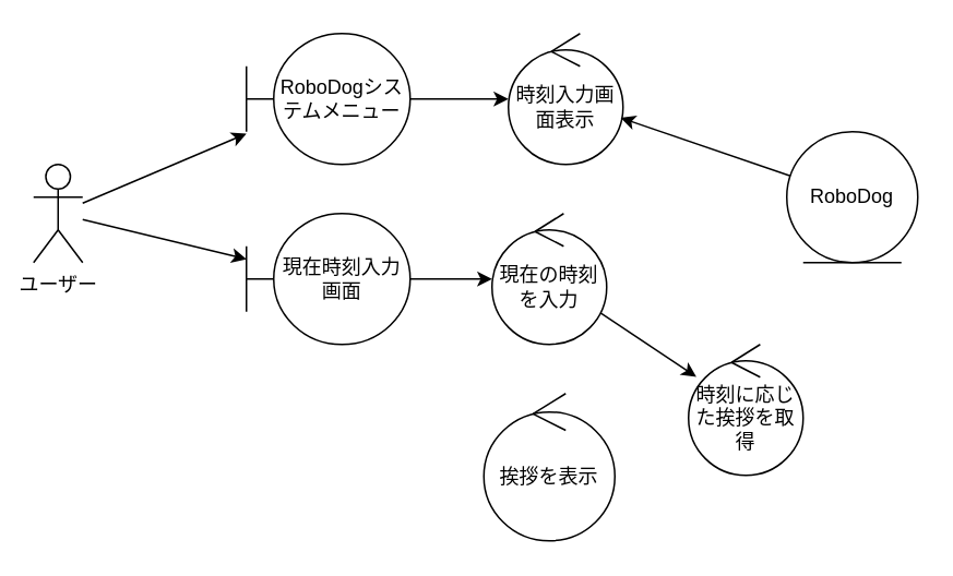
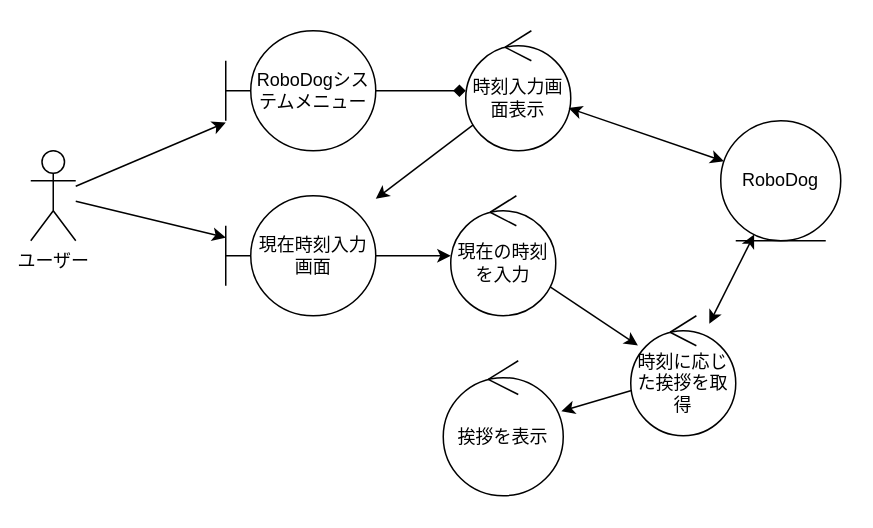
  <mxCell id="0" />
  <mxCell id="1" parent="0" />
  <mxCell id="2" value="ユーザー" style="shape=umlActor;verticalLabelPosition=bottom;verticalAlign=top;html=1;outlineConnect=0;" vertex="1" parent="1"><mxGeometry x="20" y="100" width="30" height="60" as="geometry" /></mxCell>
+ <mxCell id="3" value="" style="endArrow=classic;html=1;rounded=0;" edge="1" parent="1" source="12" target="11"><mxGeometry width="50" height="50" relative="1" as="geometry"><mxPoint x="-60" y="250" as="sourcePoint" /><mxPoint x="-10" y="200" as="targetPoint" /></mxGeometry></mxCell>
  <mxCell id="4" value="" style="endArrow=classic;html=1;rounded=0;" edge="1" parent="1" source="2" target="10"><mxGeometry width="50" height="50" relative="1" as="geometry"><mxPoint x="-80" y="320" as="sourcePoint" /><mxPoint x="-30" y="270" as="targetPoint" /></mxGeometry></mxCell>
  <mxCell id="5" value="" style="endArrow=classic;html=1;rounded=0;" edge="1" parent="1" source="13" target="17"><mxGeometry width="50" height="50" relative="1" as="geometry"><mxPoint x="80" y="340" as="sourcePoint" /><mxPoint x="130" y="290" as="targetPoint" /></mxGeometry></mxCell>
- <mxCell id="6" value="" style="endArrow=classic;html=1;rounded=0;" edge="1" parent="1" source="10" target="12"><mxGeometry width="50" height="50" relative="1" as="geometry"><mxPoint x="0" y="290" as="sourcePoint" /><mxPoint x="50" y="240" as="targetPoint" /></mxGeometry></mxCell>
+ <mxCell id="6" value="" style="endArrow=diamond;html=1;rounded=0;" edge="1" parent="1" source="10" target="12"><mxGeometry width="50" height="50" relative="1" as="geometry"><mxPoint x="0" y="290" as="sourcePoint" /><mxPoint x="50" y="240" as="targetPoint" /></mxGeometry></mxCell>
+ <mxCell id="7" value="" style="endArrow=classic;html=1;rounded=0;" edge="1" parent="1" source="17" target="14"><mxGeometry width="50" height="50" relative="1" as="geometry"><mxPoint x="390" y="330" as="sourcePoint" /><mxPoint x="150" y="330" as="targetPoint" /></mxGeometry></mxCell>
  <mxCell id="8" value="" style="endArrow=classic;html=1;rounded=0;" edge="1" parent="1" source="11" target="13"><mxGeometry width="50" height="50" relative="1" as="geometry"><mxPoint x="260" y="300" as="sourcePoint" /><mxPoint x="310" y="250" as="targetPoint" /></mxGeometry></mxCell>
  <mxCell id="9" value="" style="endArrow=classic;html=1;rounded=0;" edge="1" parent="1" source="2" target="11"><mxGeometry width="50" height="50" relative="1" as="geometry"><mxPoint x="190" y="240" as="sourcePoint" /><mxPoint x="240" y="190" as="targetPoint" /></mxGeometry></mxCell>
  <mxCell id="10" value="RoboDogシステムメニュー" style="shape=umlBoundary;whiteSpace=wrap;html=1;" vertex="1" parent="1"><mxGeometry x="150" y="20" width="100" height="80" as="geometry" /></mxCell>
  <mxCell id="11" value="現在時刻入力画面" style="shape=umlBoundary;whiteSpace=wrap;html=1;" vertex="1" parent="1"><mxGeometry x="150" y="130" width="100" height="80" as="geometry" /></mxCell>
  <mxCell id="12" value="時刻入力画面表示" style="ellipse;shape=umlControl;whiteSpace=wrap;html=1;" vertex="1" parent="1"><mxGeometry x="310" y="20" width="70" height="80" as="geometry" /></mxCell>
  <mxCell id="13" value="現在の時刻を入力" style="ellipse;shape=umlControl;whiteSpace=wrap;html=1;" vertex="1" parent="1"><mxGeometry x="300" y="130" width="70" height="80" as="geometry" /></mxCell>
  <mxCell id="14" value="挨拶を表示" style="ellipse;shape=umlControl;whiteSpace=wrap;html=1;" vertex="1" parent="1"><mxGeometry x="295" y="240" width="80" height="90" as="geometry" /></mxCell>
- <mxCell id="16" value="" style="endArrow=none;startArrow=classic;html=1;rounded=0;" edge="1" parent="1" source="12" target="18"><mxGeometry width="50" height="50" relative="1" as="geometry"><mxPoint x="230" y="300" as="sourcePoint" /><mxPoint x="480" y="103.784" as="targetPoint" /></mxGeometry></mxCell>
+ <mxCell id="15" value="" style="endArrow=classic;startArrow=classic;html=1;rounded=0;" edge="1" parent="1" source="18" target="17"><mxGeometry width="50" height="50" relative="1" as="geometry"><mxPoint x="506.923" y="160" as="sourcePoint" /><mxPoint x="120" y="210" as="targetPoint" /></mxGeometry></mxCell>
+ <mxCell id="16" value="" style="endArrow=classic;startArrow=classic;html=1;rounded=0;" edge="1" parent="1" source="12" target="18"><mxGeometry width="50" height="50" relative="1" as="geometry"><mxPoint x="230" y="300" as="sourcePoint" /><mxPoint x="480" y="103.784" as="targetPoint" /></mxGeometry></mxCell>
  <mxCell id="17" value="時刻に応じた挨拶を取得" style="ellipse;shape=umlControl;whiteSpace=wrap;html=1;" vertex="1" parent="1"><mxGeometry x="420" y="210" width="70" height="80" as="geometry" /></mxCell>
  <mxCell id="18" value="RoboDog" style="ellipse;shape=umlEntity;whiteSpace=wrap;html=1;" vertex="1" parent="1"><mxGeometry x="480" y="80" width="80" height="80" as="geometry" /></mxCell>
